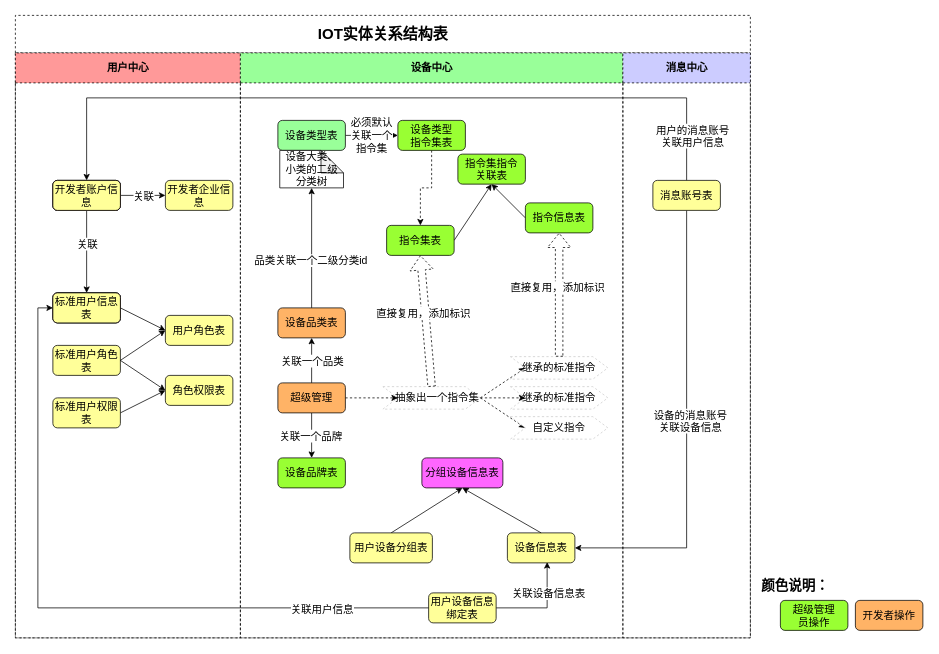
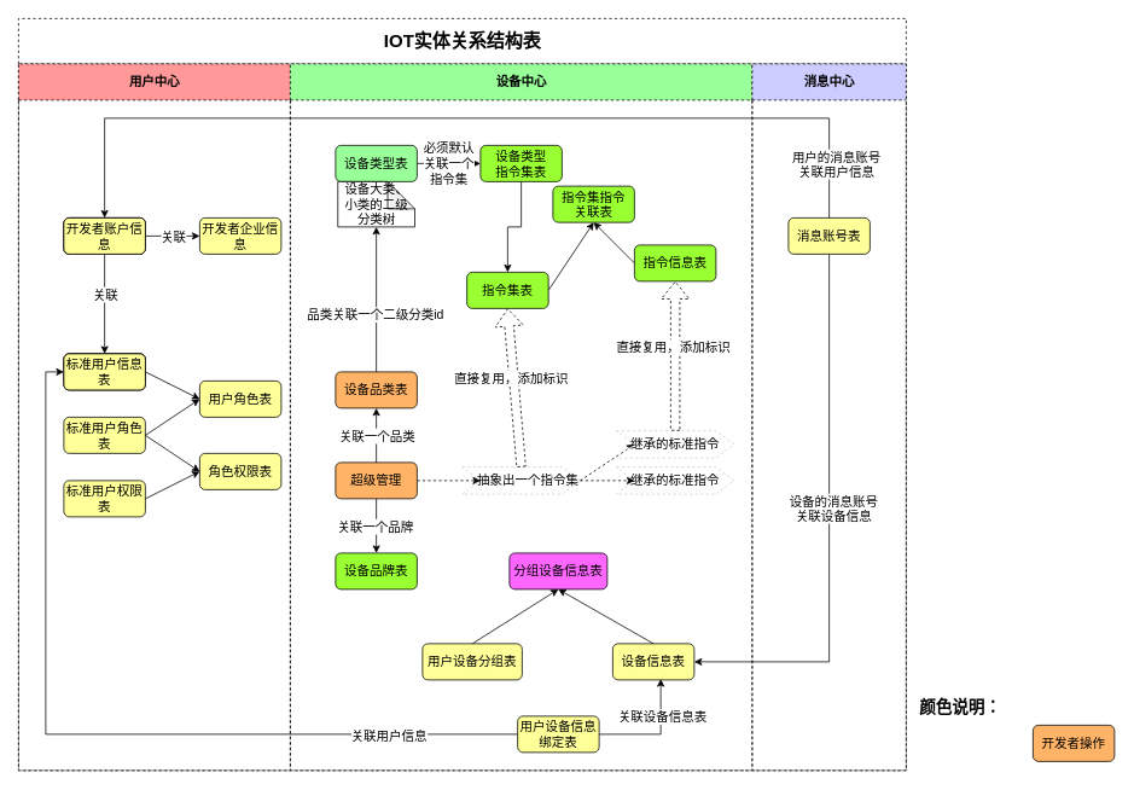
  <mxCell id="0" />
  <mxCell id="1" parent="0" />
  <mxCell id="2" value="&lt;font style=&quot;font-size: 20px ; line-height: 100%&quot;&gt;IOT实体关系结构表&lt;/font&gt;" style="swimlane;html=1;childLayout=stackLayout;resizeParent=1;resizeParentMax=0;startSize=50;fontSize=14;spacingTop=0;dashed=1;" vertex="1" parent="1"><mxGeometry x="20" y="20" width="980" height="830" as="geometry" /></mxCell>
  <mxCell id="3" value="用户中心" style="swimlane;html=1;startSize=40;fontSize=14;fillColor=#FF9999;spacingTop=0;dashed=1;" vertex="1" parent="2"><mxGeometry y="50" width="300" height="780" as="geometry" /></mxCell>
  <mxCell id="4" style="rounded=0;orthogonalLoop=1;jettySize=auto;html=1;exitX=1;exitY=0.5;exitDx=0;exitDy=0;entryX=0;entryY=0.5;entryDx=0;entryDy=0;fontSize=14;spacingTop=0;" edge="1" parent="3" source="5" target="9"><mxGeometry relative="1" as="geometry" /></mxCell>
  <mxCell id="5" value="标准用户信息表" style="rounded=1;whiteSpace=wrap;html=1;fontSize=14;fillColor=#FF66FF;spacingTop=0;" vertex="1" parent="3"><mxGeometry x="50" y="320" width="90" height="40" as="geometry" /></mxCell>
  <mxCell id="6" value="标准用户角色表" style="rounded=1;whiteSpace=wrap;html=1;fontSize=14;fillColor=#FFFF99;spacingTop=0;" vertex="1" parent="3"><mxGeometry x="50" y="390" width="90" height="40" as="geometry" /></mxCell>
  <mxCell id="7" style="edgeStyle=none;rounded=0;orthogonalLoop=1;jettySize=auto;html=1;exitX=1;exitY=0.5;exitDx=0;exitDy=0;entryX=0;entryY=0.5;entryDx=0;entryDy=0;fontSize=14;spacingTop=0;" edge="1" parent="3" source="8" target="10"><mxGeometry relative="1" as="geometry" /></mxCell>
  <mxCell id="8" value="标准用户权限表" style="rounded=1;whiteSpace=wrap;html=1;fontSize=14;fillColor=#FFFF99;spacingTop=0;" vertex="1" parent="3"><mxGeometry x="50" y="460" width="90" height="40" as="geometry" /></mxCell>
  <mxCell id="9" value="用户角色表" style="rounded=1;whiteSpace=wrap;html=1;fontSize=14;fillColor=#FFFF99;spacingTop=0;" vertex="1" parent="3"><mxGeometry x="200" y="350" width="90" height="40" as="geometry" /></mxCell>
  <mxCell id="10" value="角色权限表" style="rounded=1;whiteSpace=wrap;html=1;fontSize=14;fillColor=#FFFF99;spacingTop=0;" vertex="1" parent="3"><mxGeometry x="200" y="430" width="90" height="40" as="geometry" /></mxCell>
  <mxCell id="11" style="edgeStyle=none;rounded=0;orthogonalLoop=1;jettySize=auto;html=1;exitX=0.5;exitY=1;exitDx=0;exitDy=0;entryX=0.5;entryY=0;entryDx=0;entryDy=0;fontSize=14;spacingTop=0;" edge="1" parent="3" source="13" target="5"><mxGeometry relative="1" as="geometry" /></mxCell>
  <mxCell id="12" value="关联" style="edgeLabel;html=1;align=center;verticalAlign=middle;resizable=0;points=[];fontSize=14;spacingTop=0;" vertex="1" connectable="0" parent="11"><mxGeometry x="-0.208" relative="1" as="geometry"><mxPoint as="offset" /></mxGeometry></mxCell>
  <mxCell id="13" value="开发者账户信息" style="rounded=1;whiteSpace=wrap;html=1;fontSize=14;fillColor=#FF66FF;spacingTop=0;" vertex="1" parent="3"><mxGeometry x="50" y="170" width="90" height="40" as="geometry" /></mxCell>
  <mxCell id="14" value="开发者企业信息" style="rounded=1;whiteSpace=wrap;html=1;fontSize=14;fillColor=#FFFF99;spacingTop=0;" vertex="1" parent="3"><mxGeometry x="200" y="170" width="90" height="40" as="geometry" /></mxCell>
  <mxCell id="15" style="edgeStyle=none;rounded=0;orthogonalLoop=1;jettySize=auto;html=1;exitX=1;exitY=0.5;exitDx=0;exitDy=0;entryX=0;entryY=0.5;entryDx=0;entryDy=0;fontSize=14;spacingTop=0;" edge="1" parent="3" source="13" target="14"><mxGeometry x="380" y="210" as="geometry" /></mxCell>
  <mxCell id="16" value="关联" style="edgeLabel;html=1;align=center;verticalAlign=middle;resizable=0;points=[];fontSize=14;spacingTop=0;" vertex="1" connectable="0" parent="15"><mxGeometry x="-0.515" relative="1" as="geometry"><mxPoint x="15.52" as="offset" /></mxGeometry></mxCell>
  <mxCell id="17" value="开发者账户信息" style="rounded=1;whiteSpace=wrap;html=1;fontSize=14;fillColor=#FF66FF;spacingTop=0;" vertex="1" parent="3"><mxGeometry x="50" y="170" width="90" height="40" as="geometry" /></mxCell>
  <mxCell id="18" value="标准用户信息表" style="rounded=1;whiteSpace=wrap;html=1;fontSize=14;fillColor=#FF66FF;spacingTop=0;" vertex="1" parent="3"><mxGeometry x="50" y="320" width="90" height="40" as="geometry" /></mxCell>
  <mxCell id="19" value="开发者账户信息" style="rounded=1;whiteSpace=wrap;html=1;fontSize=14;fillColor=#FFFF99;spacingTop=0;" vertex="1" parent="3"><mxGeometry x="50" y="170" width="90" height="40" as="geometry" /></mxCell>
  <mxCell id="20" value="标准用户信息表" style="rounded=1;whiteSpace=wrap;html=1;fontSize=14;fillColor=#FFFF99;spacingTop=0;" vertex="1" parent="3"><mxGeometry x="50" y="320" width="90" height="40" as="geometry" /></mxCell>
  <mxCell id="21" style="edgeStyle=none;rounded=0;orthogonalLoop=1;jettySize=auto;html=1;exitX=1;exitY=0.5;exitDx=0;exitDy=0;fontSize=14;spacingTop=0;entryX=0;entryY=0.5;entryDx=0;entryDy=0;" edge="1" parent="3" source="6" target="9"><mxGeometry relative="1" as="geometry"><mxPoint x="180" y="370.0" as="targetPoint" /></mxGeometry></mxCell>
  <mxCell id="22" style="edgeStyle=none;rounded=0;orthogonalLoop=1;jettySize=auto;html=1;exitX=1;exitY=0.5;exitDx=0;exitDy=0;fontSize=14;spacingTop=0;entryX=0;entryY=0.5;entryDx=0;entryDy=0;" edge="1" parent="3" source="6" target="10"><mxGeometry relative="1" as="geometry"><mxPoint x="180" y="450.0" as="targetPoint" /></mxGeometry></mxCell>
  <mxCell id="23" value="设备中心" style="swimlane;html=1;startSize=40;fontSize=14;fillColor=#99FF99;spacingTop=0;dashed=1;" vertex="1" parent="2"><mxGeometry x="300" y="50" width="510" height="780" as="geometry" /></mxCell>
  <mxCell id="24" value="设备品牌表" style="rounded=1;whiteSpace=wrap;html=1;fontSize=14;fillColor=#99FF33;spacingTop=0;" vertex="1" parent="23"><mxGeometry x="50" y="540" width="90" height="40" as="geometry" /></mxCell>
  <mxCell id="25" style="edgeStyle=orthogonalEdgeStyle;rounded=0;orthogonalLoop=1;jettySize=auto;html=1;exitX=0.5;exitY=0;exitDx=0;exitDy=0;entryX=0.5;entryY=1;entryDx=0;entryDy=0;entryPerimeter=0;fontSize=14;spacingTop=0;" edge="1" parent="23" source="27" target="61"><mxGeometry relative="1" as="geometry" /></mxCell>
  <mxCell id="26" value="品类关联一个二级分类id" style="edgeLabel;html=1;align=center;verticalAlign=middle;resizable=0;points=[];fontSize=14;spacingTop=0;" vertex="1" connectable="0" parent="25"><mxGeometry x="-0.2" y="2" relative="1" as="geometry"><mxPoint as="offset" /></mxGeometry></mxCell>
  <mxCell id="27" value="设备品类表" style="rounded=1;whiteSpace=wrap;html=1;fontSize=14;fillColor=#FFB366;spacingTop=0;" vertex="1" parent="23"><mxGeometry x="50" y="340" width="90" height="40" as="geometry" /></mxCell>
  <mxCell id="28" style="edgeStyle=orthogonalEdgeStyle;rounded=0;orthogonalLoop=1;jettySize=auto;html=1;exitX=0.5;exitY=0;exitDx=0;exitDy=0;entryX=0.5;entryY=1;entryDx=0;entryDy=0;fontSize=14;spacingTop=0;" edge="1" parent="23" source="33" target="27"><mxGeometry relative="1" as="geometry" /></mxCell>
  <mxCell id="29" value="关联一个品类" style="edgeLabel;html=1;align=center;verticalAlign=middle;resizable=0;points=[];fontSize=14;spacingTop=0;" vertex="1" connectable="0" parent="28"><mxGeometry x="-0.271" y="1" relative="1" as="geometry"><mxPoint x="1" y="-8" as="offset" /></mxGeometry></mxCell>
  <mxCell id="30" style="edgeStyle=orthogonalEdgeStyle;rounded=0;orthogonalLoop=1;jettySize=auto;html=1;exitX=0.5;exitY=1;exitDx=0;exitDy=0;entryX=0.5;entryY=0;entryDx=0;entryDy=0;fontSize=14;spacingTop=0;" edge="1" parent="23" source="33" target="24"><mxGeometry relative="1" as="geometry" /></mxCell>
  <mxCell id="31" value="关联一个品牌" style="edgeLabel;html=1;align=center;verticalAlign=middle;resizable=0;points=[];fontSize=14;spacingTop=0;" vertex="1" connectable="0" parent="30"><mxGeometry y="-2" relative="1" as="geometry"><mxPoint as="offset" /></mxGeometry></mxCell>
  <mxCell id="32" style="edgeStyle=none;rounded=0;orthogonalLoop=1;jettySize=auto;html=1;exitX=1;exitY=0.5;exitDx=0;exitDy=0;entryX=0;entryY=0.5;entryDx=0;entryDy=0;dashed=1;fontSize=14;spacingTop=0;" edge="1" parent="23" source="33" target="42"><mxGeometry relative="1" as="geometry" /></mxCell>
  <mxCell id="33" value="超级管理" style="rounded=1;whiteSpace=wrap;html=1;fontSize=14;fillColor=#FFB366;spacingTop=0;" vertex="1" parent="23"><mxGeometry x="50" y="440" width="90" height="40" as="geometry" /></mxCell>
  <mxCell id="34" style="rounded=0;orthogonalLoop=1;jettySize=auto;html=1;exitX=1;exitY=0.5;exitDx=0;exitDy=0;entryX=0.5;entryY=1;entryDx=0;entryDy=0;fontSize=14;spacingTop=0;" edge="1" parent="23" source="35" target="38"><mxGeometry relative="1" as="geometry" /></mxCell>
  <mxCell id="35" value="指令集表" style="rounded=1;whiteSpace=wrap;html=1;fontSize=14;fillColor=#99FF33;spacingTop=0;" vertex="1" parent="23"><mxGeometry x="195" y="230" width="90" height="40" as="geometry" /></mxCell>
  <mxCell id="36" style="edgeStyle=none;rounded=0;orthogonalLoop=1;jettySize=auto;html=1;exitX=0;exitY=0.5;exitDx=0;exitDy=0;fontSize=14;entryX=0.5;entryY=1;entryDx=0;entryDy=0;spacingTop=0;" edge="1" parent="23" source="37" target="38"><mxGeometry relative="1" as="geometry" /></mxCell>
  <mxCell id="37" value="指令信息表" style="rounded=1;whiteSpace=wrap;html=1;fontSize=14;fillColor=#99FF33;spacingTop=0;" vertex="1" parent="23"><mxGeometry x="380" y="200" width="90" height="40" as="geometry" /></mxCell>
  <mxCell id="38" value="指令集指令&lt;br style=&quot;font-size: 14px;&quot;&gt;关联表" style="rounded=1;whiteSpace=wrap;html=1;fontSize=14;fillColor=#99FF33;spacingTop=0;" vertex="1" parent="23"><mxGeometry x="290" y="135" width="90" height="40" as="geometry" /></mxCell>
  <mxCell id="39" style="edgeStyle=none;rounded=0;orthogonalLoop=1;jettySize=auto;html=1;exitX=1;exitY=0.5;exitDx=0;exitDy=0;entryX=0;entryY=0.5;entryDx=0;entryDy=0;dashed=1;fontSize=14;spacingTop=0;" edge="1" parent="23" source="42" target="45"><mxGeometry relative="1" as="geometry" /></mxCell>
  <mxCell id="40" style="edgeStyle=none;rounded=0;orthogonalLoop=1;jettySize=auto;html=1;exitX=1;exitY=0.5;exitDx=0;exitDy=0;entryX=0;entryY=0.5;entryDx=0;entryDy=0;dashed=1;fontSize=14;spacingTop=0;" edge="1" parent="23" source="42" target="46"><mxGeometry relative="1" as="geometry" /></mxCell>
- <mxCell id="41" style="edgeStyle=none;rounded=0;orthogonalLoop=1;jettySize=auto;html=1;exitX=1;exitY=0.5;exitDx=0;exitDy=0;entryX=0;entryY=0.5;entryDx=0;entryDy=0;dashed=1;fontSize=14;spacingTop=0;" edge="1" parent="23" source="42" target="44"><mxGeometry relative="1" as="geometry" /></mxCell>
  <mxCell id="42" value="&amp;nbsp; &amp;nbsp; 抽象出一个指令集" style="shape=step;perimeter=stepPerimeter;whiteSpace=wrap;html=1;fixedSize=1;dashed=1;strokeColor=#CCCCCC;fontSize=14;spacingTop=0;" vertex="1" parent="23"><mxGeometry x="190" y="445" width="130" height="30" as="geometry" /></mxCell>
  <mxCell id="43" value="" style="group;fontSize=14;spacingTop=0;" vertex="1" connectable="0" parent="23"><mxGeometry x="360" y="405" width="130" height="110" as="geometry" /></mxCell>
- <mxCell id="44" value="自定义指令" style="shape=step;perimeter=stepPerimeter;whiteSpace=wrap;html=1;fixedSize=1;dashed=1;strokeColor=#CCCCCC;fontSize=14;spacingTop=0;" vertex="1" parent="43"><mxGeometry y="80" width="130" height="30" as="geometry" /></mxCell>
  <mxCell id="45" value="继承的标准指令" style="shape=step;perimeter=stepPerimeter;whiteSpace=wrap;html=1;fixedSize=1;dashed=1;strokeColor=#CCCCCC;fontSize=14;spacingTop=0;" vertex="1" parent="43"><mxGeometry width="130" height="30" as="geometry" /></mxCell>
  <mxCell id="46" value="继承的标准指令" style="shape=step;perimeter=stepPerimeter;whiteSpace=wrap;html=1;fixedSize=1;dashed=1;strokeColor=#CCCCCC;fontSize=14;spacingTop=0;" vertex="1" parent="43"><mxGeometry y="40" width="130" height="30" as="geometry" /></mxCell>
  <mxCell id="47" value="" style="shape=flexArrow;endArrow=classic;html=1;dashed=1;exitX=0.5;exitY=0;exitDx=0;exitDy=0;entryX=0.5;entryY=1;entryDx=0;entryDy=0;fontSize=14;spacingTop=0;" edge="1" parent="23" source="42" target="35"><mxGeometry width="50" height="50" relative="1" as="geometry"><mxPoint x="260" y="390" as="sourcePoint" /><mxPoint x="310" y="340" as="targetPoint" /></mxGeometry></mxCell>
  <mxCell id="48" value="直接复用，添加标识" style="edgeLabel;html=1;align=center;verticalAlign=middle;resizable=0;points=[];fontSize=14;spacingTop=0;" vertex="1" connectable="0" parent="47"><mxGeometry x="0.132" y="3" relative="1" as="geometry"><mxPoint as="offset" /></mxGeometry></mxCell>
  <mxCell id="49" value="" style="shape=flexArrow;endArrow=classic;html=1;dashed=1;exitX=0.5;exitY=0;exitDx=0;exitDy=0;entryX=0.5;entryY=1;entryDx=0;entryDy=0;fontSize=14;spacingTop=0;" edge="1" parent="23" source="45" target="37"><mxGeometry width="50" height="50" relative="1" as="geometry"><mxPoint x="444.5" y="465" as="sourcePoint" /><mxPoint x="444.5" y="260" as="targetPoint" /></mxGeometry></mxCell>
  <mxCell id="50" value="直接复用，添加标识" style="edgeLabel;html=1;align=center;verticalAlign=middle;resizable=0;points=[];fontSize=14;spacingTop=0;" vertex="1" connectable="0" parent="49"><mxGeometry x="0.132" y="3" relative="1" as="geometry"><mxPoint as="offset" /></mxGeometry></mxCell>
  <mxCell id="51" style="edgeStyle=orthogonalEdgeStyle;rounded=0;orthogonalLoop=1;jettySize=auto;html=1;exitX=1;exitY=0.5;exitDx=0;exitDy=0;entryX=0.589;entryY=0.975;entryDx=0;entryDy=0;entryPerimeter=0;fontSize=14;" edge="1" parent="23" source="53" target="54"><mxGeometry relative="1" as="geometry" /></mxCell>
  <mxCell id="52" value="关联设备信息表" style="edgeLabel;html=1;align=center;verticalAlign=middle;resizable=0;points=[];fontSize=14;" vertex="1" connectable="0" parent="51"><mxGeometry x="-0.209" y="-4" relative="1" as="geometry"><mxPoint x="18" y="-24" as="offset" /></mxGeometry></mxCell>
  <mxCell id="53" value="用户设备信息绑定表" style="rounded=1;whiteSpace=wrap;html=1;fontSize=14;fillColor=#FFFF99;spacingTop=0;" vertex="1" parent="23"><mxGeometry x="251" y="720" width="90" height="40" as="geometry" /></mxCell>
  <mxCell id="54" value="设备信息表" style="rounded=1;whiteSpace=wrap;html=1;fontSize=14;fillColor=#FFFF99;spacingTop=0;" vertex="1" parent="23"><mxGeometry x="356" y="640" width="90" height="40" as="geometry" /></mxCell>
  <mxCell id="55" style="rounded=0;orthogonalLoop=1;jettySize=auto;html=1;exitX=0.5;exitY=0;exitDx=0;exitDy=0;entryX=0.5;entryY=1;entryDx=0;entryDy=0;fontSize=14;" edge="1" parent="23" source="56" target="57"><mxGeometry relative="1" as="geometry" /></mxCell>
  <mxCell id="56" value="用户设备分组表" style="rounded=1;whiteSpace=wrap;html=1;fontSize=14;fillColor=#FFFF99;spacingTop=0;" vertex="1" parent="23"><mxGeometry x="146" y="640" width="110" height="40" as="geometry" /></mxCell>
  <mxCell id="57" value="分组设备信息表" style="rounded=1;whiteSpace=wrap;html=1;fontSize=14;fillColor=#ff66ff;spacingTop=0;" vertex="1" parent="23"><mxGeometry x="242" y="540" width="108" height="40" as="geometry" /></mxCell>
  <mxCell id="58" style="edgeStyle=none;rounded=0;orthogonalLoop=1;jettySize=auto;html=1;exitX=0.5;exitY=0;exitDx=0;exitDy=0;fontSize=14;entryX=0.5;entryY=1;entryDx=0;entryDy=0;" edge="1" parent="23" source="54" target="57"><mxGeometry relative="1" as="geometry"><mxPoint x="300" y="550" as="targetPoint" /></mxGeometry></mxCell>
  <mxCell id="59" value="必须默认&lt;br&gt;关联一个&lt;br&gt;指令集" style="edgeStyle=orthogonalEdgeStyle;rounded=0;orthogonalLoop=1;jettySize=auto;html=1;exitX=1;exitY=0.5;exitDx=0;exitDy=0;entryX=0;entryY=0.5;entryDx=0;entryDy=0;fontSize=14;" edge="1" parent="23" source="60" target="63"><mxGeometry relative="1" as="geometry" /></mxCell>
  <mxCell id="60" value="设备类型表" style="rounded=1;whiteSpace=wrap;html=1;fontSize=14;fillColor=#99ff99;spacingTop=0;" vertex="1" parent="23"><mxGeometry x="50" y="90" width="90" height="40" as="geometry" /></mxCell>
  <mxCell id="61" value="设备大类、小类的二级分类树" style="shape=note;whiteSpace=wrap;html=1;backgroundOutline=1;darkOpacity=0.05;fontSize=14;spacingTop=0;" vertex="1" parent="23"><mxGeometry x="52.5" y="130" width="85" height="50" as="geometry" /></mxCell>
- <mxCell id="62" style="edgeStyle=orthogonalEdgeStyle;rounded=0;orthogonalLoop=1;jettySize=auto;html=1;entryX=0.5;entryY=0;entryDx=0;entryDy=0;fontSize=14;dashed=1;" edge="1" parent="23" source="63" target="35"><mxGeometry relative="1" as="geometry" /></mxCell>
+ <mxCell id="62" style="edgeStyle=orthogonalEdgeStyle;rounded=0;orthogonalLoop=1;jettySize=auto;html=1;entryX=0.5;entryY=0;entryDx=0;entryDy=0;fontSize=14;" edge="1" parent="23" source="63" target="35"><mxGeometry relative="1" as="geometry" /></mxCell>
  <mxCell id="63" value="设备类型&lt;br&gt;指令集表" style="rounded=1;whiteSpace=wrap;html=1;fontSize=14;fillColor=#99FF33;spacingTop=0;" vertex="1" parent="23"><mxGeometry x="210" y="90" width="90" height="40" as="geometry" /></mxCell>
  <mxCell id="64" style="edgeStyle=orthogonalEdgeStyle;rounded=0;orthogonalLoop=1;jettySize=auto;html=1;exitX=0;exitY=0.5;exitDx=0;exitDy=0;entryX=0;entryY=0.5;entryDx=0;entryDy=0;fontSize=14;spacingTop=0;" edge="1" parent="2" source="53" target="5"><mxGeometry relative="1" as="geometry" /></mxCell>
  <mxCell id="65" value="关联用户信息" style="edgeLabel;html=1;align=center;verticalAlign=middle;resizable=0;points=[];fontSize=14;spacingTop=0;" vertex="1" connectable="0" parent="64"><mxGeometry x="-0.696" y="1" relative="1" as="geometry"><mxPoint as="offset" /></mxGeometry></mxCell>
  <mxCell id="66" style="edgeStyle=orthogonalEdgeStyle;rounded=0;orthogonalLoop=1;jettySize=auto;html=1;exitX=0.5;exitY=1;exitDx=0;exitDy=0;entryX=1;entryY=0.5;entryDx=0;entryDy=0;fontSize=14;" edge="1" parent="2" source="71" target="54"><mxGeometry relative="1" as="geometry" /></mxCell>
  <mxCell id="67" value="设备的消息账号&lt;br&gt;关联设备信息" style="edgeLabel;html=1;align=center;verticalAlign=middle;resizable=0;points=[];fontSize=14;" vertex="1" connectable="0" parent="66"><mxGeometry x="-0.066" y="4" relative="1" as="geometry"><mxPoint as="offset" /></mxGeometry></mxCell>
  <mxCell id="68" style="edgeStyle=orthogonalEdgeStyle;rounded=0;orthogonalLoop=1;jettySize=auto;html=1;exitX=0.5;exitY=0;exitDx=0;exitDy=0;entryX=0.5;entryY=0;entryDx=0;entryDy=0;fontSize=14;" edge="1" parent="2" source="71" target="13"><mxGeometry relative="1" as="geometry"><Array as="points"><mxPoint x="895" y="110" /><mxPoint x="95" y="110" /></Array></mxGeometry></mxCell>
  <mxCell id="69" value="用户的消息账号&lt;br&gt;关联用户信息" style="edgeLabel;html=1;align=center;verticalAlign=middle;resizable=0;points=[];fontSize=14;" vertex="1" connectable="0" parent="68"><mxGeometry x="-0.479" y="-3" relative="1" as="geometry"><mxPoint x="163" y="53" as="offset" /></mxGeometry></mxCell>
  <mxCell id="70" value="消息中心" style="swimlane;html=1;startSize=40;fontSize=14;fillColor=#CCCCFF;spacingTop=0;dashed=1;glass=0;" vertex="1" parent="2"><mxGeometry x="810" y="50" width="170" height="780" as="geometry" /></mxCell>
  <mxCell id="71" value="消息账号表" style="rounded=1;whiteSpace=wrap;html=1;fontSize=14;fillColor=#FFFF99;spacingTop=0;" vertex="1" parent="70"><mxGeometry x="40" y="170" width="90" height="40" as="geometry" /></mxCell>
- <mxCell id="72" value="超级管理&lt;br&gt;员操作" style="rounded=1;whiteSpace=wrap;html=1;fontSize=14;fillColor=#99FF33;spacingTop=0;" vertex="1" parent="1"><mxGeometry x="1040" y="800" width="90" height="40" as="geometry" /></mxCell>
  <mxCell id="73" value="开发者操作" style="rounded=1;whiteSpace=wrap;html=1;fontSize=14;fillColor=#FFB366;spacingTop=0;" vertex="1" parent="1"><mxGeometry x="1140" y="800" width="90" height="40" as="geometry" /></mxCell>
  <mxCell id="74" value="&lt;font style=&quot;font-size: 18px&quot;&gt;&lt;b&gt;颜色说明：&lt;/b&gt;&lt;/font&gt;" style="text;html=1;strokeColor=none;fillColor=none;align=center;verticalAlign=middle;whiteSpace=wrap;rounded=0;glass=0;dashed=1;fontSize=14;" vertex="1" parent="1"><mxGeometry x="1010" y="770" width="100" height="20" as="geometry" /></mxCell>
